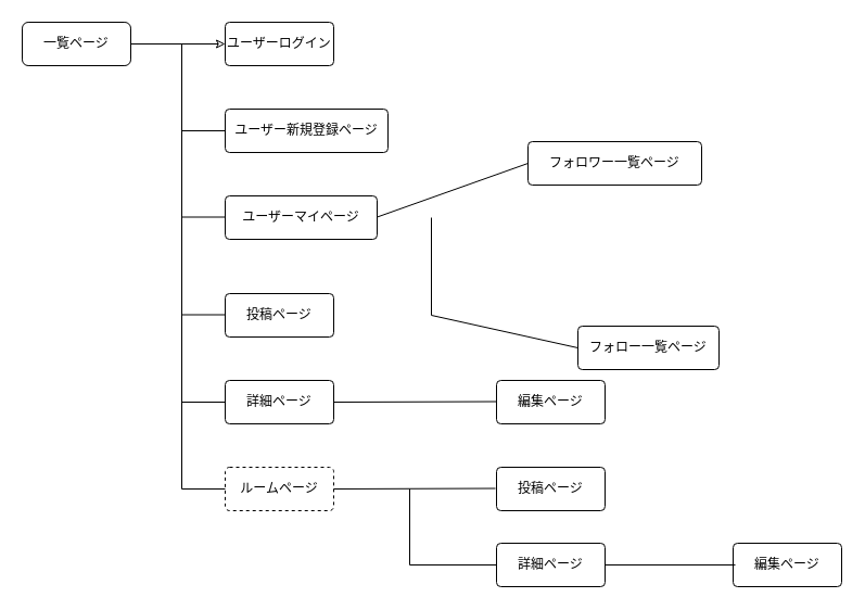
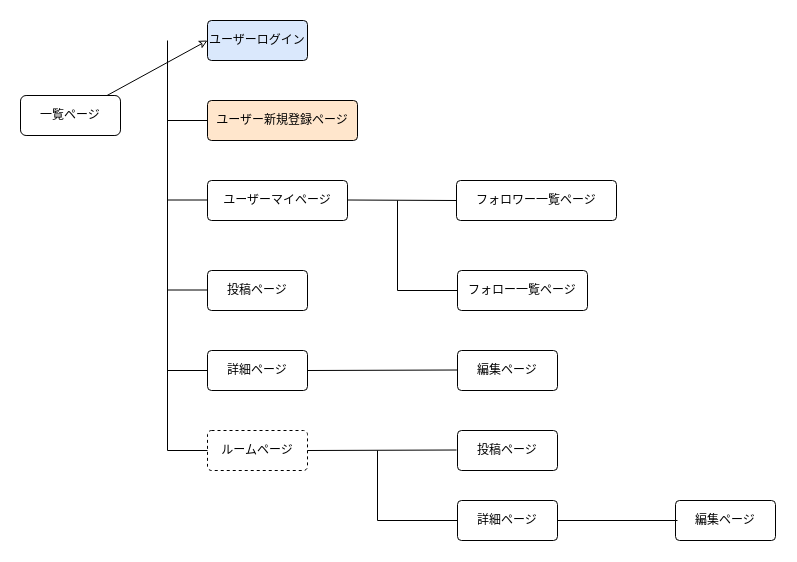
  <mxCell id="0" />
  <mxCell id="1" parent="0" />
  <mxCell id="2" style="html=1;entryX=0;entryY=0.5;entryDx=0;entryDy=0;endArrow=classic;endFill=0;" edge="1" parent="1" source="3" target="4"><mxGeometry relative="1" as="geometry" /></mxCell>
- <mxCell id="3" value="一覧ページ" style="rounded=1;arcSize=14;whiteSpace=wrap;html=1;align=center;" vertex="1" parent="1"><mxGeometry x="20" y="20" width="100" height="40" as="geometry" /></mxCell>
- <mxCell id="4" value="ユーザーログイン" style="rounded=1;arcSize=10;whiteSpace=wrap;html=1;align=center;" vertex="1" parent="1"><mxGeometry x="207" y="20" width="100" height="40" as="geometry" /></mxCell>
- <mxCell id="5" value="フォロー一覧ページ" style="rounded=1;arcSize=10;whiteSpace=wrap;html=1;align=center;" vertex="1" parent="1"><mxGeometry x="532" y="300" width="130" height="40" as="geometry" /></mxCell>
- <mxCell id="6" value="フォロワー一覧ページ" style="rounded=1;arcSize=10;whiteSpace=wrap;html=1;align=center;" vertex="1" parent="1"><mxGeometry x="486" y="130" width="160" height="40" as="geometry" /></mxCell>
+ <mxCell id="3" value="一覧ページ" style="rounded=1;arcSize=14;whiteSpace=wrap;html=1;align=center;" vertex="1" parent="1"><mxGeometry x="20" y="95" width="100" height="40" as="geometry" /></mxCell>
+ <mxCell id="4" value="ユーザーログイン" style="rounded=1;arcSize=10;whiteSpace=wrap;html=1;align=center;fillColor=#dae8fc;" vertex="1" parent="1"><mxGeometry x="207" y="20" width="100" height="40" as="geometry" /></mxCell>
+ <mxCell id="5" value="フォロー一覧ページ" style="rounded=1;arcSize=10;whiteSpace=wrap;html=1;align=center;" vertex="1" parent="1"><mxGeometry x="457" y="270" width="130" height="40" as="geometry" /></mxCell>
+ <mxCell id="6" value="フォロワー一覧ページ" style="rounded=1;arcSize=10;whiteSpace=wrap;html=1;align=center;" vertex="1" parent="1"><mxGeometry x="456" y="180" width="160" height="40" as="geometry" /></mxCell>
  <mxCell id="7" value="ルームページ" style="rounded=1;arcSize=10;whiteSpace=wrap;html=1;align=center;dashed=1;" vertex="1" parent="1"><mxGeometry x="207" y="430" width="100" height="40" as="geometry" /></mxCell>
  <mxCell id="8" value="詳細ページ" style="rounded=1;arcSize=10;whiteSpace=wrap;html=1;align=center;" vertex="1" parent="1"><mxGeometry x="207" y="350" width="100" height="40" as="geometry" /></mxCell>
  <mxCell id="9" value="投稿ページ" style="rounded=1;arcSize=10;whiteSpace=wrap;html=1;align=center;" vertex="1" parent="1"><mxGeometry x="207" y="270" width="100" height="40" as="geometry" /></mxCell>
  <mxCell id="10" value="ユーザーマイページ" style="rounded=1;arcSize=10;whiteSpace=wrap;html=1;align=center;" vertex="1" parent="1"><mxGeometry x="207" y="180" width="140" height="40" as="geometry" /></mxCell>
- <mxCell id="11" value="ユーザー新規登録ページ" style="rounded=1;arcSize=10;whiteSpace=wrap;html=1;align=center;" vertex="1" parent="1"><mxGeometry x="207" y="100" width="150" height="40" as="geometry" /></mxCell>
+ <mxCell id="11" value="ユーザー新規登録ページ" style="rounded=1;arcSize=10;whiteSpace=wrap;html=1;align=center;fillColor=#ffe6cc;" vertex="1" parent="1"><mxGeometry x="207" y="100" width="150" height="40" as="geometry" /></mxCell>
  <mxCell id="12" value="編集ページ" style="rounded=1;arcSize=10;whiteSpace=wrap;html=1;align=center;" vertex="1" parent="1"><mxGeometry x="457" y="350" width="100" height="40" as="geometry" /></mxCell>
  <mxCell id="13" value="投稿ページ" style="rounded=1;arcSize=10;whiteSpace=wrap;html=1;align=center;" vertex="1" parent="1"><mxGeometry x="457" y="430" width="100" height="40" as="geometry" /></mxCell>
  <mxCell id="14" value="詳細ページ" style="rounded=1;arcSize=10;whiteSpace=wrap;html=1;align=center;" vertex="1" parent="1"><mxGeometry x="457" y="500" width="100" height="40" as="geometry" /></mxCell>
  <mxCell id="15" value="" style="endArrow=none;html=1;rounded=0;entryX=0;entryY=0.5;entryDx=0;entryDy=0;" edge="1" parent="1" target="7"><mxGeometry relative="1" as="geometry"><mxPoint x="167" y="40" as="sourcePoint" /><mxPoint x="167" y="450" as="targetPoint" /><Array as="points"><mxPoint x="167" y="450" /></Array></mxGeometry></mxCell>
  <mxCell id="16" value="" style="endArrow=none;html=1;rounded=0;entryX=0;entryY=0.5;entryDx=0;entryDy=0;" edge="1" parent="1" target="11"><mxGeometry relative="1" as="geometry"><mxPoint x="167" y="120" as="sourcePoint" /><mxPoint x="327" y="122" as="targetPoint" /></mxGeometry></mxCell>
  <mxCell id="17" value="" style="endArrow=none;html=1;rounded=0;entryX=0;entryY=0.5;entryDx=0;entryDy=0;" edge="1" parent="1"><mxGeometry relative="1" as="geometry"><mxPoint x="167" y="199.5" as="sourcePoint" /><mxPoint x="207" y="199.5" as="targetPoint" /></mxGeometry></mxCell>
  <mxCell id="18" value="" style="endArrow=none;html=1;rounded=0;entryX=0;entryY=0.5;entryDx=0;entryDy=0;" edge="1" parent="1"><mxGeometry relative="1" as="geometry"><mxPoint x="167" y="289.5" as="sourcePoint" /><mxPoint x="207" y="289.5" as="targetPoint" /></mxGeometry></mxCell>
  <mxCell id="19" value="" style="endArrow=none;html=1;rounded=0;entryX=0;entryY=0.5;entryDx=0;entryDy=0;" edge="1" parent="1" target="8"><mxGeometry relative="1" as="geometry"><mxPoint x="167" y="370" as="sourcePoint" /><mxPoint x="227" y="162" as="targetPoint" /></mxGeometry></mxCell>
  <mxCell id="20" value="" style="endArrow=none;html=1;rounded=0;entryX=0;entryY=0.5;entryDx=0;entryDy=0;" edge="1" parent="1" target="6"><mxGeometry relative="1" as="geometry"><mxPoint x="347" y="199.5" as="sourcePoint" /><mxPoint x="387" y="199.5" as="targetPoint" /></mxGeometry></mxCell>
  <mxCell id="21" value="" style="endArrow=none;html=1;rounded=0;entryX=0;entryY=0.5;entryDx=0;entryDy=0;" edge="1" parent="1" target="5"><mxGeometry relative="1" as="geometry"><mxPoint x="397" y="200" as="sourcePoint" /><mxPoint x="437" y="600" as="targetPoint" /><Array as="points"><mxPoint x="397" y="290" /></Array></mxGeometry></mxCell>
  <mxCell id="22" value="" style="endArrow=none;html=1;rounded=0;entryX=0;entryY=0.5;entryDx=0;entryDy=0;exitX=1;exitY=0.5;exitDx=0;exitDy=0;" edge="1" parent="1" source="8"><mxGeometry relative="1" as="geometry"><mxPoint x="397" y="369.5" as="sourcePoint" /><mxPoint x="457" y="369.5" as="targetPoint" /></mxGeometry></mxCell>
  <mxCell id="23" value="" style="endArrow=none;html=1;rounded=0;entryX=0;entryY=0.5;entryDx=0;entryDy=0;exitX=1;exitY=0.5;exitDx=0;exitDy=0;" edge="1" parent="1" source="7"><mxGeometry relative="1" as="geometry"><mxPoint x="396" y="449.5" as="sourcePoint" /><mxPoint x="456" y="449.5" as="targetPoint" /></mxGeometry></mxCell>
  <mxCell id="24" value="" style="endArrow=none;html=1;rounded=0;entryX=0;entryY=0.5;entryDx=0;entryDy=0;" edge="1" parent="1" target="14"><mxGeometry relative="1" as="geometry"><mxPoint x="377" y="450" as="sourcePoint" /><mxPoint x="417" y="860" as="targetPoint" /><Array as="points"><mxPoint x="377" y="520" /></Array></mxGeometry></mxCell>
  <mxCell id="25" value="編集ページ" style="rounded=1;arcSize=10;whiteSpace=wrap;html=1;align=center;" vertex="1" parent="1"><mxGeometry x="675" y="500" width="100" height="40" as="geometry" /></mxCell>
  <mxCell id="26" value="" style="endArrow=none;html=1;rounded=0;exitX=1;exitY=0.5;exitDx=0;exitDy=0;" edge="1" parent="1"><mxGeometry relative="1" as="geometry"><mxPoint x="557" y="520" as="sourcePoint" /><mxPoint x="677" y="520" as="targetPoint" /></mxGeometry></mxCell>
